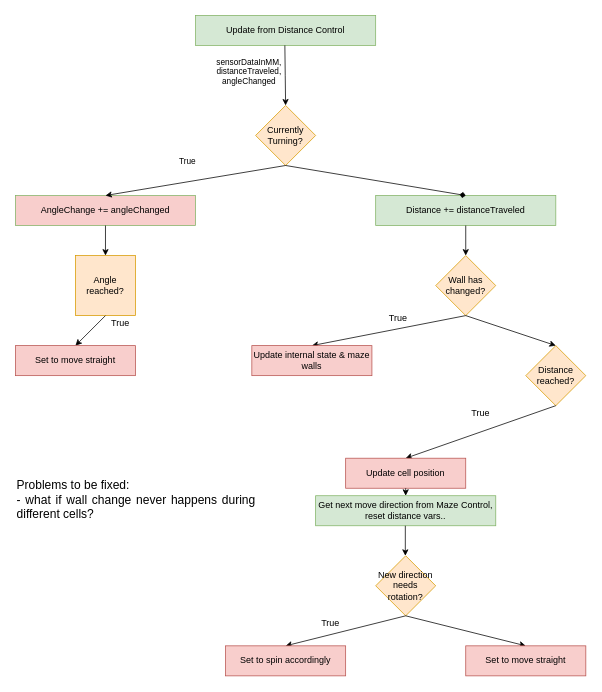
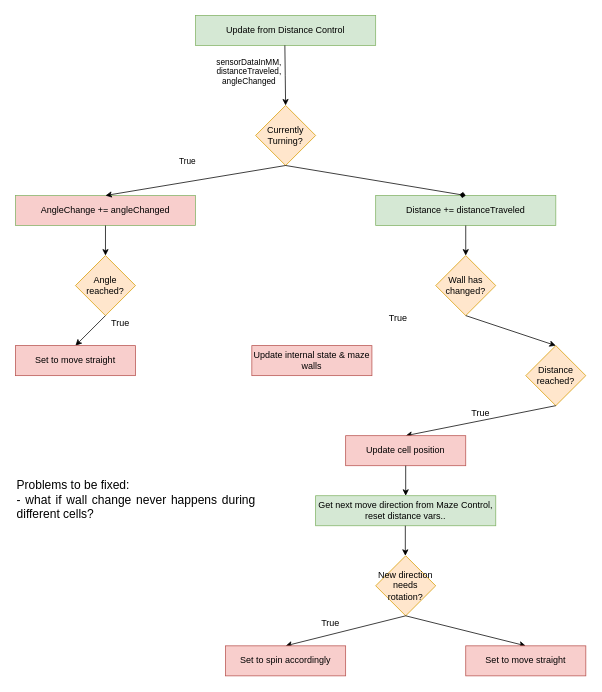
  <mxCell id="0" />
  <mxCell id="1" parent="0" />
  <mxCell id="2" value="Update from Distance Control" style="rounded=0;whiteSpace=wrap;html=1;fillColor=#d5e8d4;strokeColor=#82b366;" vertex="1" parent="1"><mxGeometry x="260" y="20" width="240" height="40" as="geometry" /></mxCell>
  <mxCell id="3" style="edgeStyle=orthogonalEdgeStyle;rounded=0;orthogonalLoop=1;jettySize=auto;html=1;exitX=0.5;exitY=1;exitDx=0;exitDy=0;entryX=0.5;entryY=0;entryDx=0;entryDy=0;" edge="1" parent="1" target="5"><mxGeometry relative="1" as="geometry"><mxPoint x="379" y="60" as="sourcePoint" /><mxPoint x="380" y="190" as="targetPoint" /></mxGeometry></mxCell>
  <mxCell id="4" value="&lt;div&gt;sensorDataInMM, &lt;br&gt;&lt;/div&gt;&lt;div&gt;distanceTraveled, &lt;br&gt;&lt;/div&gt;&lt;div&gt;angleChanged&lt;br&gt;&lt;/div&gt;" style="edgeLabel;html=1;align=center;verticalAlign=middle;resizable=0;points=[];" vertex="1" connectable="0" parent="3"><mxGeometry x="-0.122" y="1" relative="1" as="geometry"><mxPoint x="-50" as="offset" /></mxGeometry></mxCell>
  <mxCell id="5" value="Currently Turning?" style="rhombus;whiteSpace=wrap;html=1;rounded=0;fillColor=#ffe6cc;strokeColor=#d79b00;" vertex="1" parent="1"><mxGeometry x="340" y="140" width="80" height="80" as="geometry" /></mxCell>
  <mxCell id="6" value="AngleChange += angleChanged" style="rounded=0;whiteSpace=wrap;html=1;fillColor=#f8cecc;strokeColor=#82b366;" vertex="1" parent="1"><mxGeometry x="20" y="260" width="240" height="40" as="geometry" /></mxCell>
  <mxCell id="7" value="" style="endArrow=classic;html=1;exitX=0.5;exitY=1;exitDx=0;exitDy=0;entryX=0.5;entryY=0;entryDx=0;entryDy=0;" edge="1" parent="1" source="5" target="6"><mxGeometry width="50" height="50" relative="1" as="geometry"><mxPoint x="340" y="270" as="sourcePoint" /><mxPoint x="390" y="220" as="targetPoint" /></mxGeometry></mxCell>
  <mxCell id="8" value="True" style="edgeLabel;html=1;align=center;verticalAlign=middle;resizable=0;points=[];" vertex="1" connectable="0" parent="1"><mxGeometry x="250" y="252" as="geometry"><mxPoint x="-2" y="-39" as="offset" /></mxGeometry></mxCell>
  <mxCell id="9" value="Distance += distanceTraveled" style="rounded=0;whiteSpace=wrap;html=1;fillColor=#d5e8d4;strokeColor=#82b366;" vertex="1" parent="1"><mxGeometry x="500" y="260" width="240" height="40" as="geometry" /></mxCell>
  <mxCell id="10" value="" style="endArrow=diamond;html=1;exitX=0.5;exitY=1;exitDx=0;exitDy=0;entryX=0.5;entryY=0;entryDx=0;entryDy=0;" edge="1" parent="1" target="9" source="5"><mxGeometry width="50" height="50" relative="1" as="geometry"><mxPoint x="360" y="200" as="sourcePoint" /><mxPoint x="390" y="220" as="targetPoint" /></mxGeometry></mxCell>
- <mxCell id="11" value="Angle reached?" style="whiteSpace=wrap;html=1;fillColor=#ffe6cc;strokeColor=#d79b00;rounded=0;" vertex="1" parent="1"><mxGeometry x="100" y="340" width="80" height="80" as="geometry" /></mxCell>
+ <mxCell id="11" value="Angle reached?" style="rhombus;whiteSpace=wrap;html=1;rounded=0;fillColor=#ffe6cc;strokeColor=#d79b00;" vertex="1" parent="1"><mxGeometry x="100" y="340" width="80" height="80" as="geometry" /></mxCell>
  <mxCell id="12" value="" style="endArrow=classic;html=1;exitX=0.5;exitY=1;exitDx=0;exitDy=0;entryX=0.5;entryY=0;entryDx=0;entryDy=0;" edge="1" parent="1" source="6" target="11"><mxGeometry width="50" height="50" relative="1" as="geometry"><mxPoint x="340" y="390" as="sourcePoint" /><mxPoint x="390" y="340" as="targetPoint" /></mxGeometry></mxCell>
  <mxCell id="13" value="" style="endArrow=classic;html=1;exitX=0.5;exitY=1;exitDx=0;exitDy=0;entryX=0.5;entryY=0;entryDx=0;entryDy=0;" edge="1" parent="1" source="11" target="14"><mxGeometry width="50" height="50" relative="1" as="geometry"><mxPoint x="340" y="390" as="sourcePoint" /><mxPoint x="140" y="470" as="targetPoint" /></mxGeometry></mxCell>
  <mxCell id="14" value="Set to move straight" style="rounded=0;whiteSpace=wrap;html=1;fillColor=#f8cecc;strokeColor=#b85450;" vertex="1" parent="1"><mxGeometry x="20" y="460" width="160" height="40" as="geometry" /></mxCell>
  <mxCell id="15" value="True" style="text;html=1;strokeColor=none;fillColor=none;align=center;verticalAlign=middle;whiteSpace=wrap;rounded=0;" vertex="1" parent="1"><mxGeometry x="140" y="420" width="40" height="20" as="geometry" /></mxCell>
  <mxCell id="16" value="Wall has changed?" style="rhombus;whiteSpace=wrap;html=1;rounded=0;fillColor=#ffe6cc;strokeColor=#d79b00;" vertex="1" parent="1"><mxGeometry x="580" y="340" width="80" height="80" as="geometry" /></mxCell>
  <mxCell id="17" value="" style="endArrow=classic;html=1;exitX=0.5;exitY=1;exitDx=0;exitDy=0;entryX=0.5;entryY=0;entryDx=0;entryDy=0;" edge="1" parent="1" target="16"><mxGeometry width="50" height="50" relative="1" as="geometry"><mxPoint x="620" y="300" as="sourcePoint" /><mxPoint x="870" y="340" as="targetPoint" /></mxGeometry></mxCell>
- <mxCell id="18" value="" style="endArrow=classic;html=1;exitX=0.5;exitY=1;exitDx=0;exitDy=0;entryX=0.5;entryY=0;entryDx=0;entryDy=0;" edge="1" parent="1" source="16" target="19"><mxGeometry width="50" height="50" relative="1" as="geometry"><mxPoint x="820" y="390" as="sourcePoint" /><mxPoint x="620" y="470" as="targetPoint" /></mxGeometry></mxCell>
  <mxCell id="19" value="Update internal state &amp;amp; maze walls" style="rounded=0;whiteSpace=wrap;html=1;fillColor=#f8cecc;strokeColor=#b85450;" vertex="1" parent="1"><mxGeometry x="335" y="460" width="160" height="40" as="geometry" /></mxCell>
  <mxCell id="20" value="True" style="text;html=1;strokeColor=none;fillColor=none;align=center;verticalAlign=middle;whiteSpace=wrap;rounded=0;" vertex="1" parent="1"><mxGeometry x="510" y="414" width="40" height="20" as="geometry" /></mxCell>
  <mxCell id="21" value="Distance reached?" style="rhombus;whiteSpace=wrap;html=1;rounded=0;fillColor=#ffe6cc;strokeColor=#d79b00;" vertex="1" parent="1"><mxGeometry x="700" y="460" width="80" height="80" as="geometry" /></mxCell>
  <mxCell id="22" value="" style="endArrow=classic;html=1;exitX=0.5;exitY=1;exitDx=0;exitDy=0;entryX=0.5;entryY=0;entryDx=0;entryDy=0;" edge="1" parent="1" source="16" target="21"><mxGeometry width="50" height="50" relative="1" as="geometry"><mxPoint x="380" y="470" as="sourcePoint" /><mxPoint x="430" y="420" as="targetPoint" /></mxGeometry></mxCell>
  <mxCell id="23" value="" style="endArrow=classic;html=1;exitX=0.5;exitY=1;exitDx=0;exitDy=0;entryX=0.5;entryY=0;entryDx=0;entryDy=0;" edge="1" parent="1" target="24"><mxGeometry width="50" height="50" relative="1" as="geometry"><mxPoint x="740" y="540" as="sourcePoint" /><mxPoint x="740" y="590" as="targetPoint" /></mxGeometry></mxCell>
- <mxCell id="24" value="Update cell position" style="rounded=0;whiteSpace=wrap;html=1;fillColor=#f8cecc;strokeColor=#b85450;" vertex="1" parent="1"><mxGeometry x="460" y="610" width="160" height="40" as="geometry" /></mxCell>
+ <mxCell id="24" value="Update cell position" style="rounded=0;whiteSpace=wrap;html=1;fillColor=#f8cecc;strokeColor=#b85450;" vertex="1" parent="1"><mxGeometry x="460" y="580" width="160" height="40" as="geometry" /></mxCell>
  <mxCell id="25" value="True" style="text;html=1;strokeColor=none;fillColor=none;align=center;verticalAlign=middle;whiteSpace=wrap;rounded=0;" vertex="1" parent="1"><mxGeometry x="620" y="540" width="40" height="20" as="geometry" /></mxCell>
  <mxCell id="26" value="&lt;div&gt;Get next move direction from Maze Control, reset distance vars..&lt;/div&gt;" style="rounded=0;whiteSpace=wrap;html=1;fillColor=#d5e8d4;strokeColor=#82b366;" vertex="1" parent="1"><mxGeometry x="420" y="660" width="240" height="40" as="geometry" /></mxCell>
  <mxCell id="27" value="" style="endArrow=classic;html=1;exitX=0.5;exitY=1;exitDx=0;exitDy=0;entryX=0.5;entryY=0;entryDx=0;entryDy=0;" edge="1" parent="1" source="24" target="26"><mxGeometry width="50" height="50" relative="1" as="geometry"><mxPoint x="380" y="610" as="sourcePoint" /><mxPoint x="430" y="560" as="targetPoint" /></mxGeometry></mxCell>
  <mxCell id="28" value="New direction needs rotation?" style="rhombus;whiteSpace=wrap;html=1;rounded=0;fillColor=#ffe6cc;strokeColor=#d79b00;" vertex="1" parent="1"><mxGeometry x="500" y="740" width="80" height="80" as="geometry" /></mxCell>
  <mxCell id="29" value="" style="endArrow=classic;html=1;exitX=0.5;exitY=1;exitDx=0;exitDy=0;entryX=0.5;entryY=0;entryDx=0;entryDy=0;" edge="1" parent="1"><mxGeometry width="50" height="50" relative="1" as="geometry"><mxPoint x="539.5" y="700" as="sourcePoint" /><mxPoint x="539.5" y="740" as="targetPoint" /></mxGeometry></mxCell>
  <mxCell id="30" value="&lt;div style=&quot;font-size: 16px&quot; align=&quot;justify&quot;&gt;&lt;font style=&quot;font-size: 16px&quot;&gt;Problems to be fixed:&lt;/font&gt;&lt;/div&gt;&lt;div style=&quot;font-size: 16px&quot; align=&quot;justify&quot;&gt;&lt;font style=&quot;font-size: 16px&quot;&gt;- what if wall change never happens during different cells?&lt;br&gt;&lt;/font&gt;&lt;/div&gt;" style="text;html=1;strokeColor=none;fillColor=none;align=left;verticalAlign=middle;whiteSpace=wrap;rounded=0;" vertex="1" parent="1"><mxGeometry x="20" y="540" width="320" height="250" as="geometry" /></mxCell>
  <mxCell id="31" value="" style="endArrow=classic;html=1;exitX=0.5;exitY=1;exitDx=0;exitDy=0;entryX=0.5;entryY=0;entryDx=0;entryDy=0;" edge="1" parent="1" target="32"><mxGeometry width="50" height="50" relative="1" as="geometry"><mxPoint x="540" y="820" as="sourcePoint" /><mxPoint x="540" y="870" as="targetPoint" /></mxGeometry></mxCell>
  <mxCell id="32" value="Set to spin accordingly" style="rounded=0;whiteSpace=wrap;html=1;fillColor=#f8cecc;strokeColor=#b85450;" vertex="1" parent="1"><mxGeometry x="300" y="860" width="160" height="40" as="geometry" /></mxCell>
  <mxCell id="33" value="True" style="text;html=1;strokeColor=none;fillColor=none;align=center;verticalAlign=middle;whiteSpace=wrap;rounded=0;" vertex="1" parent="1"><mxGeometry x="420" y="820" width="40" height="20" as="geometry" /></mxCell>
  <mxCell id="34" value="" style="endArrow=classic;html=1;entryX=0.5;entryY=0;entryDx=0;entryDy=0;exitX=0.5;exitY=1;exitDx=0;exitDy=0;" edge="1" parent="1" target="35" source="28"><mxGeometry width="50" height="50" relative="1" as="geometry"><mxPoint x="570" y="850" as="sourcePoint" /><mxPoint x="810" y="990" as="targetPoint" /></mxGeometry></mxCell>
  <mxCell id="35" value="Set to move straight" style="rounded=0;whiteSpace=wrap;html=1;fillColor=#f8cecc;strokeColor=#b85450;" vertex="1" parent="1"><mxGeometry x="620" y="860" width="160" height="40" as="geometry" /></mxCell>
